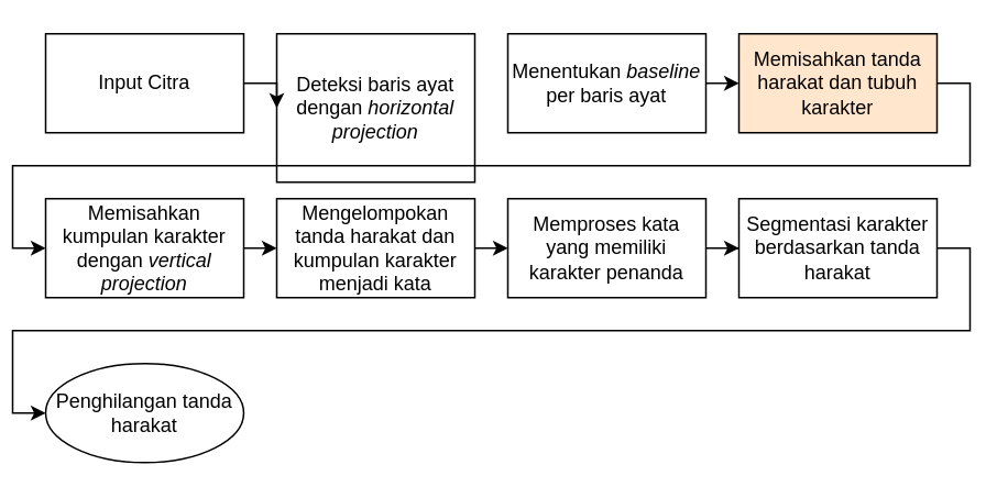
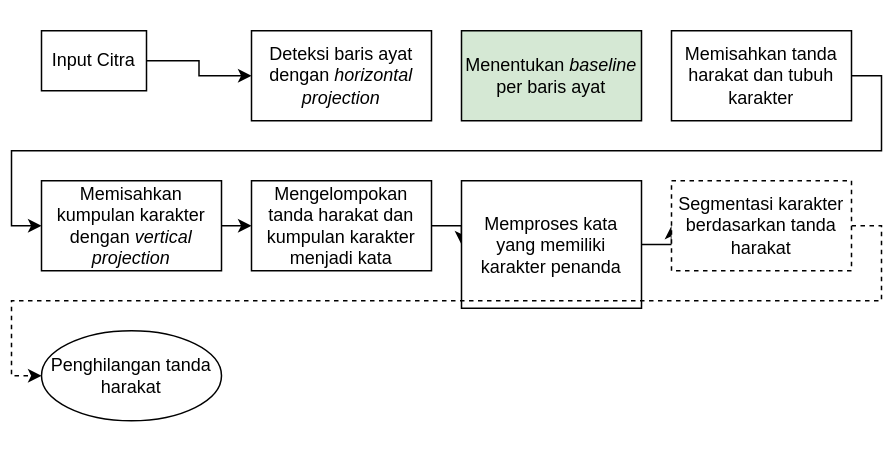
  <mxCell id="0" />
  <mxCell id="1" parent="0" />
- <mxCell id="2" value="Deteksi baris ayat dengan &lt;i&gt;horizontal projection&lt;/i&gt;" style="rounded=0;whiteSpace=wrap;html=1;" parent="1" vertex="1"><mxGeometry x="160" y="20" width="120" height="90" as="geometry" /></mxCell>
+ <mxCell id="2" value="Deteksi baris ayat dengan &lt;i&gt;horizontal projection&lt;/i&gt;" style="rounded=0;whiteSpace=wrap;html=1;" parent="1" vertex="1"><mxGeometry x="160" y="20" width="120" height="60" as="geometry" /></mxCell>
  <mxCell id="3" style="edgeStyle=orthogonalEdgeStyle;rounded=0;orthogonalLoop=1;jettySize=auto;html=1;exitX=1;exitY=0.5;exitDx=0;exitDy=0;entryX=0;entryY=0.5;entryDx=0;entryDy=0;" parent="1" source="4" target="2" edge="1"><mxGeometry relative="1" as="geometry" /></mxCell>
- <mxCell id="4" value="Input Citra" style="rounded=0;whiteSpace=wrap;html=1;" parent="1" vertex="1"><mxGeometry x="20" y="20" width="120" height="60" as="geometry" /></mxCell>
- <mxCell id="5" style="edgeStyle=orthogonalEdgeStyle;rounded=0;orthogonalLoop=1;jettySize=auto;html=1;exitX=1;exitY=0.5;exitDx=0;exitDy=0;entryX=0;entryY=0.5;entryDx=0;entryDy=0;" parent="1" source="6" target="8" edge="1"><mxGeometry relative="1" as="geometry" /></mxCell>
- <mxCell id="6" value="Menentukan &lt;i&gt;baseline &lt;/i&gt;per baris ayat" style="rounded=0;whiteSpace=wrap;html=1;" parent="1" vertex="1"><mxGeometry x="300" y="20" width="120" height="60" as="geometry" /></mxCell>
+ <mxCell id="4" value="Input Citra" style="rounded=0;whiteSpace=wrap;html=1;" parent="1" vertex="1"><mxGeometry x="20" y="20" width="70" height="40" as="geometry" /></mxCell>
+ <mxCell id="6" value="Menentukan &lt;i&gt;baseline &lt;/i&gt;per baris ayat" style="rounded=0;whiteSpace=wrap;html=1;fillColor=#d5e8d4;" parent="1" vertex="1"><mxGeometry x="300" y="20" width="120" height="60" as="geometry" /></mxCell>
  <mxCell id="7" style="edgeStyle=orthogonalEdgeStyle;rounded=0;orthogonalLoop=1;jettySize=auto;html=1;exitX=1;exitY=0.5;exitDx=0;exitDy=0;entryX=0;entryY=0.5;entryDx=0;entryDy=0;" parent="1" source="8" target="10" edge="1"><mxGeometry relative="1" as="geometry" /></mxCell>
- <mxCell id="8" value="Memisahkan tanda harakat dan tubuh karakter" style="rounded=0;whiteSpace=wrap;html=1;fillColor=#ffe6cc;" parent="1" vertex="1"><mxGeometry x="440" y="20" width="120" height="60" as="geometry" /></mxCell>
+ <mxCell id="8" value="Memisahkan tanda harakat dan tubuh karakter" style="rounded=0;whiteSpace=wrap;html=1;" parent="1" vertex="1"><mxGeometry x="440" y="20" width="120" height="60" as="geometry" /></mxCell>
  <mxCell id="9" style="edgeStyle=orthogonalEdgeStyle;rounded=0;orthogonalLoop=1;jettySize=auto;html=1;exitX=1;exitY=0.5;exitDx=0;exitDy=0;entryX=0;entryY=0.5;entryDx=0;entryDy=0;" parent="1" source="10" target="12" edge="1"><mxGeometry relative="1" as="geometry" /></mxCell>
  <mxCell id="10" value="Memisahkan kumpulan karakter dengan &lt;i&gt;vertical projection&lt;/i&gt;" style="rounded=0;whiteSpace=wrap;html=1;" parent="1" vertex="1"><mxGeometry x="20" y="120" width="120" height="60" as="geometry" /></mxCell>
  <mxCell id="11" style="edgeStyle=orthogonalEdgeStyle;rounded=0;orthogonalLoop=1;jettySize=auto;html=1;exitX=1;exitY=0.5;exitDx=0;exitDy=0;entryX=0;entryY=0.5;entryDx=0;entryDy=0;" parent="1" source="12" target="14" edge="1"><mxGeometry relative="1" as="geometry" /></mxCell>
  <mxCell id="12" value="Mengelompokan tanda harakat dan kumpulan karakter menjadi kata" style="rounded=0;whiteSpace=wrap;html=1;" parent="1" vertex="1"><mxGeometry x="160" y="120" width="120" height="60" as="geometry" /></mxCell>
  <mxCell id="13" style="edgeStyle=orthogonalEdgeStyle;rounded=0;orthogonalLoop=1;jettySize=auto;html=1;exitX=1;exitY=0.5;exitDx=0;exitDy=0;" parent="1" source="14" target="16" edge="1"><mxGeometry relative="1" as="geometry" /></mxCell>
- <mxCell id="14" value="Memproses kata yang memiliki karakter penanda" style="rounded=0;whiteSpace=wrap;html=1;" parent="1" vertex="1"><mxGeometry x="300" y="120" width="120" height="60" as="geometry" /></mxCell>
- <mxCell id="15" style="edgeStyle=orthogonalEdgeStyle;rounded=0;orthogonalLoop=1;jettySize=auto;html=1;exitX=1;exitY=0.5;exitDx=0;exitDy=0;entryX=0;entryY=0.5;entryDx=0;entryDy=0;" parent="1" source="16" target="17" edge="1"><mxGeometry relative="1" as="geometry" /></mxCell>
- <mxCell id="16" value="Segmentasi karakter berdasarkan tanda harakat" style="rounded=0;whiteSpace=wrap;html=1;" parent="1" vertex="1"><mxGeometry x="440" y="120" width="120" height="60" as="geometry" /></mxCell>
+ <mxCell id="14" value="Memproses kata yang memiliki karakter penanda" style="rounded=0;whiteSpace=wrap;html=1;" parent="1" vertex="1"><mxGeometry x="300" y="120" width="120" height="85" as="geometry" /></mxCell>
+ <mxCell id="15" style="edgeStyle=orthogonalEdgeStyle;rounded=0;orthogonalLoop=1;jettySize=auto;html=1;exitX=1;exitY=0.5;exitDx=0;exitDy=0;entryX=0;entryY=0.5;entryDx=0;entryDy=0;dashed=1;" parent="1" source="16" target="17" edge="1"><mxGeometry relative="1" as="geometry" /></mxCell>
+ <mxCell id="16" value="Segmentasi karakter berdasarkan tanda harakat" style="rounded=0;whiteSpace=wrap;html=1;dashed=1;" parent="1" vertex="1"><mxGeometry x="440" y="120" width="120" height="60" as="geometry" /></mxCell>
  <mxCell id="17" value="Penghilangan tanda harakat" style="ellipse;whiteSpace=wrap;html=1;" parent="1" vertex="1"><mxGeometry x="20" y="220" width="120" height="60" as="geometry" /></mxCell>
